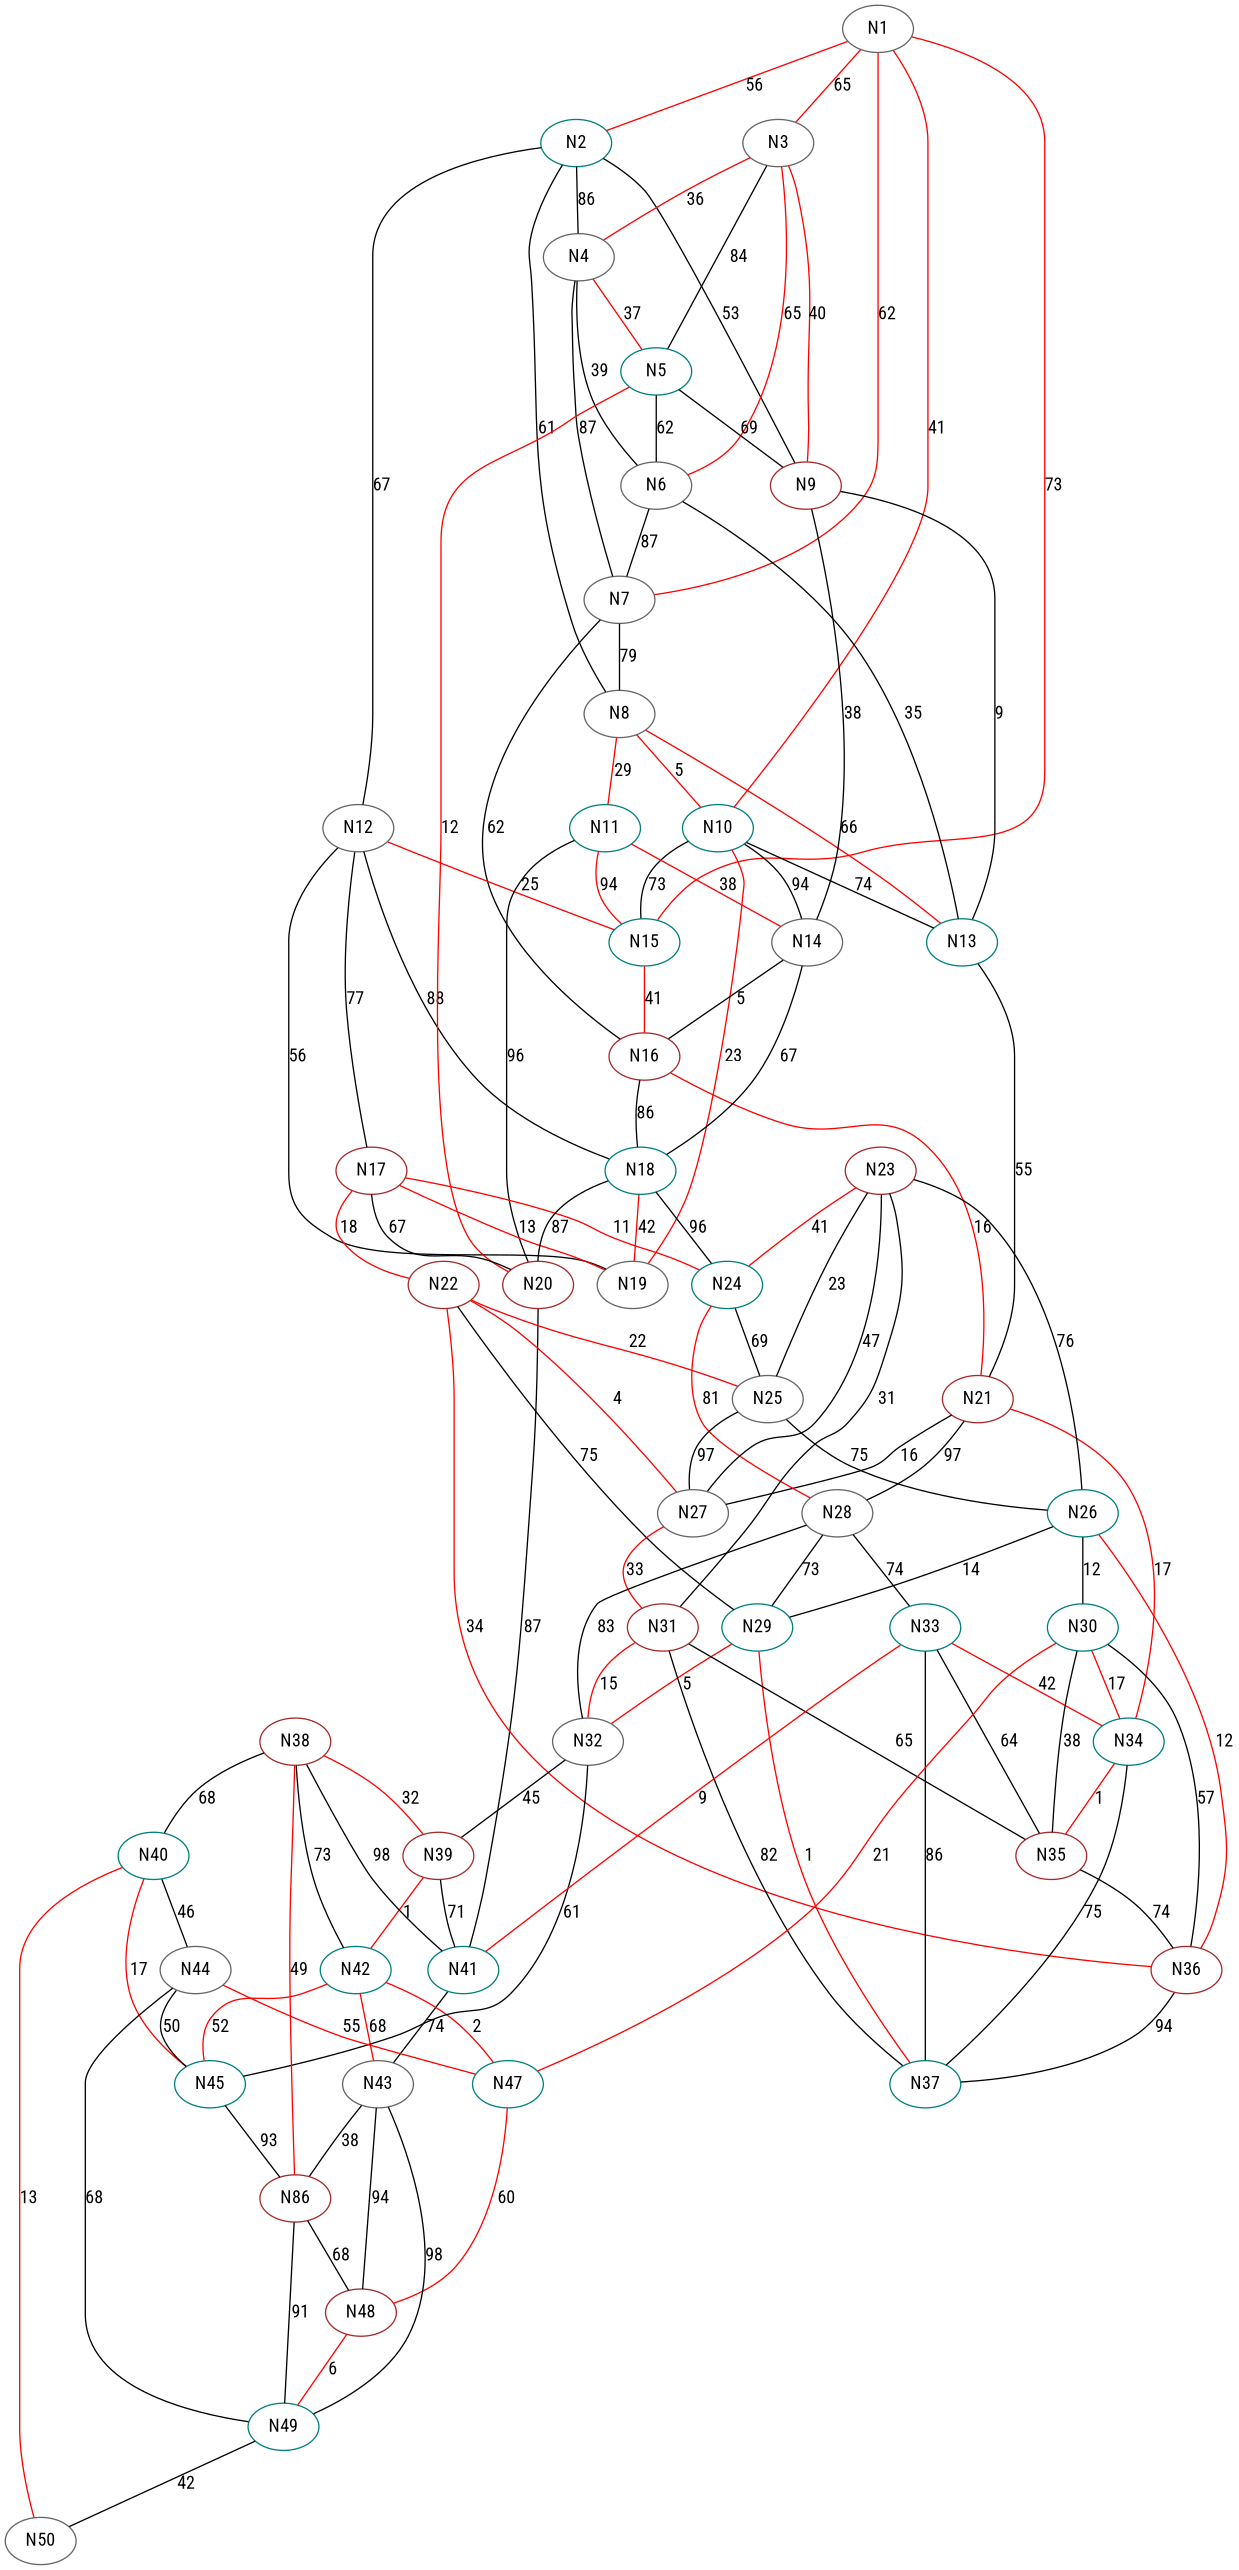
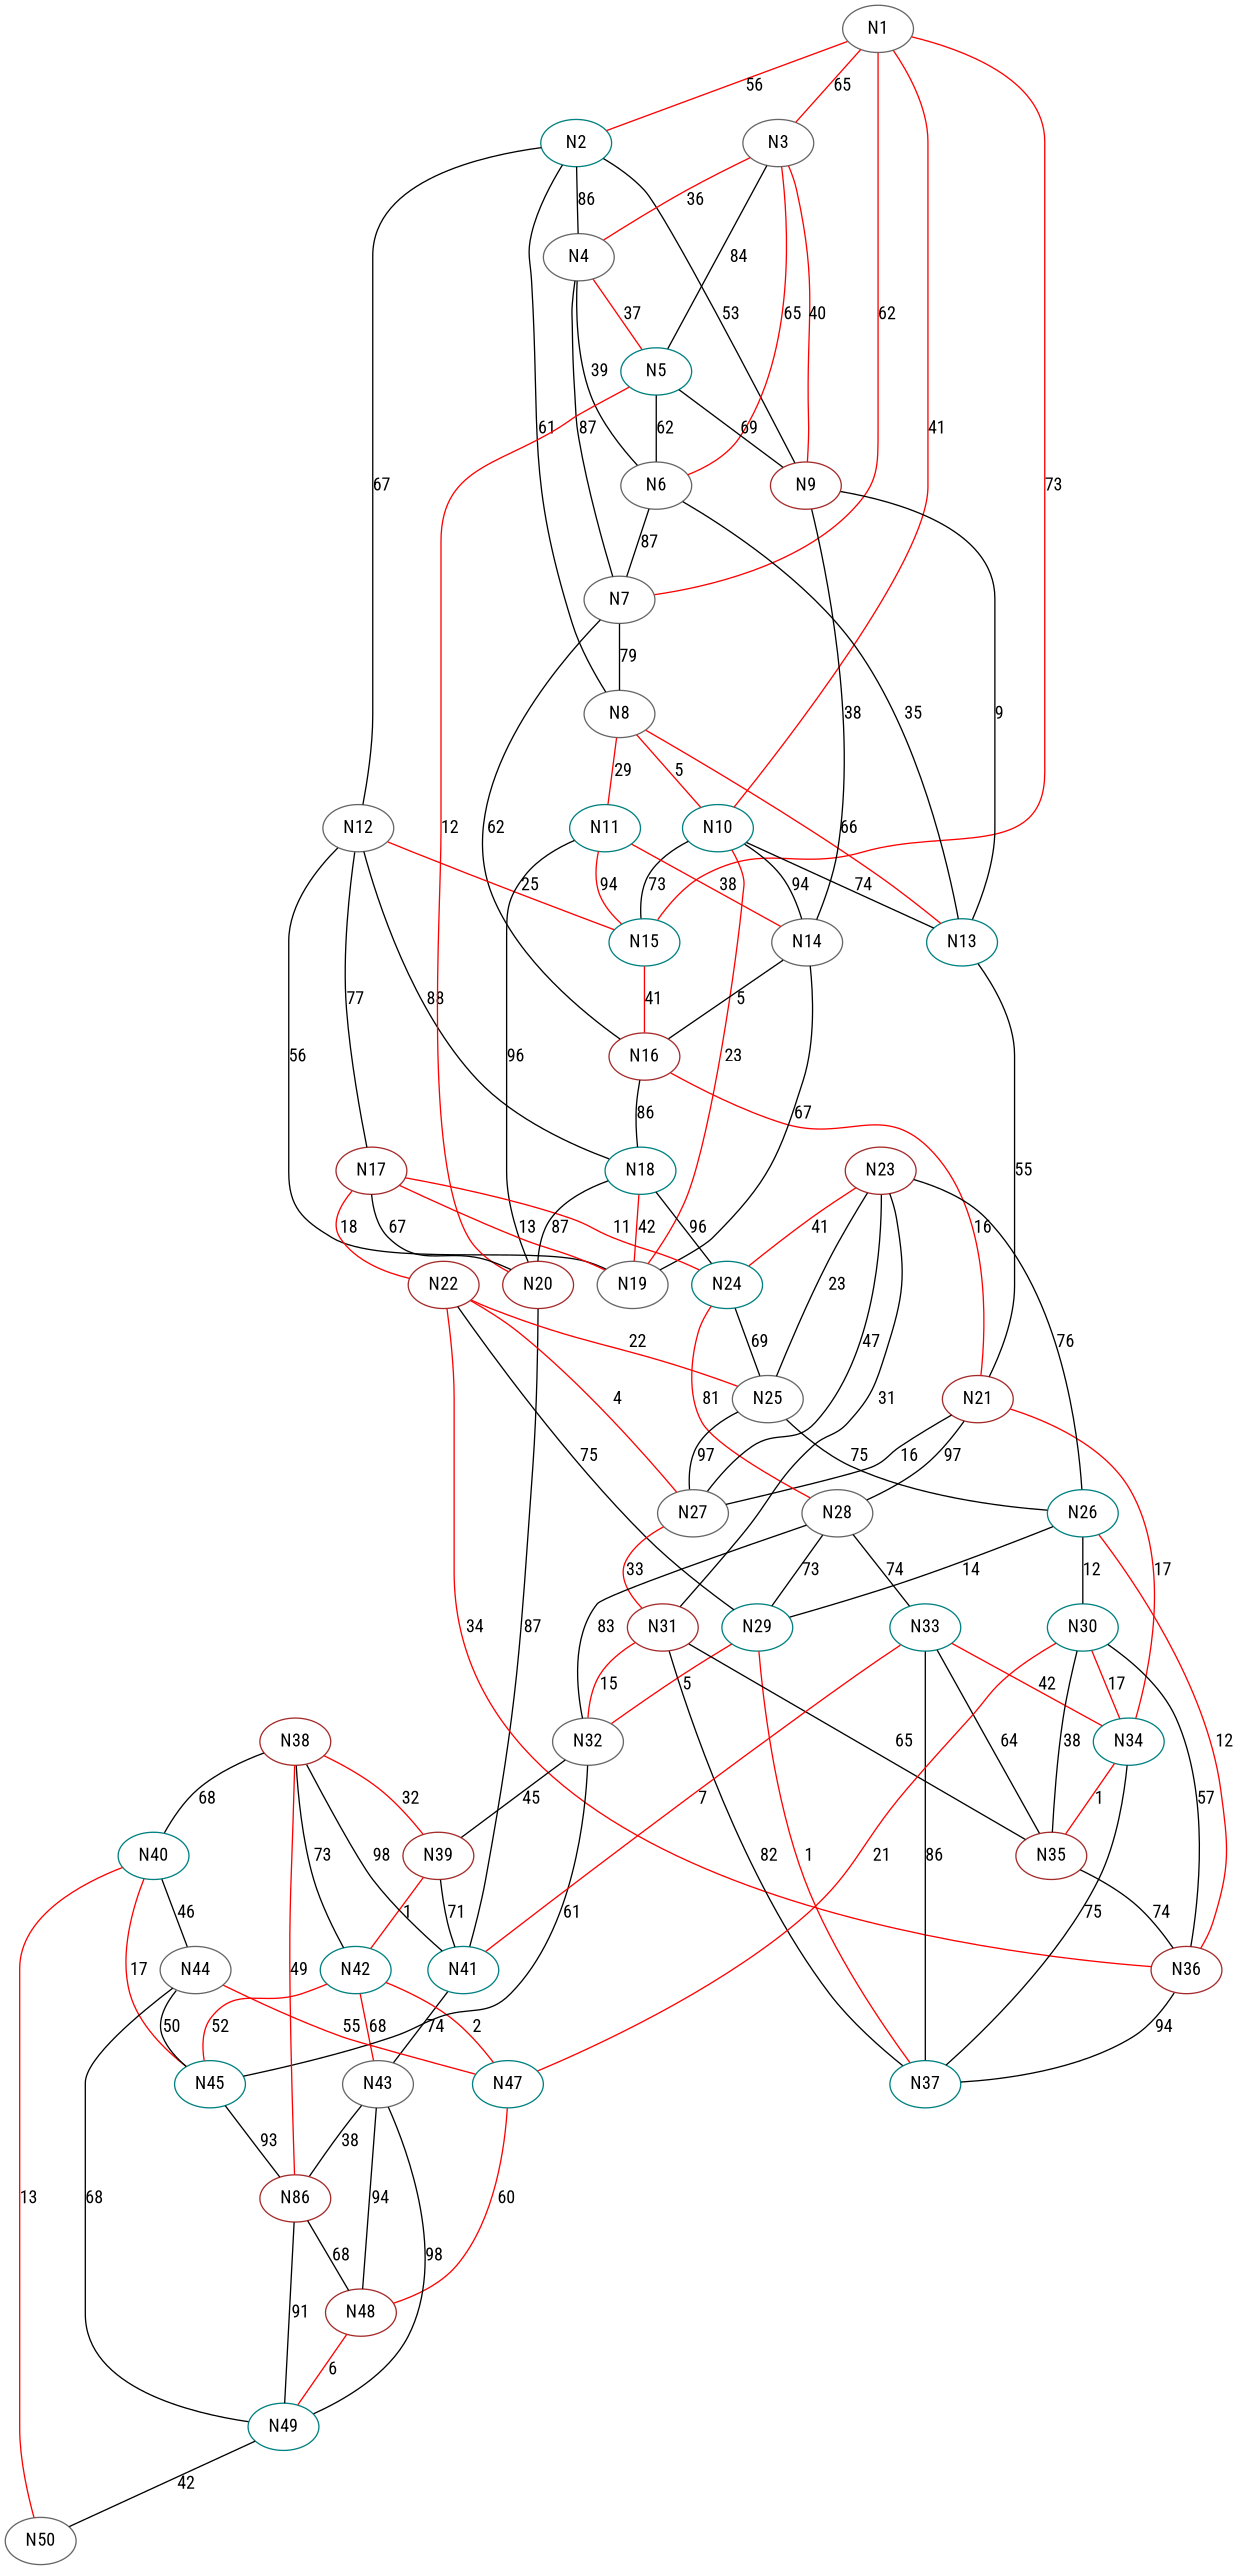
  graph {
    fontname="Roboto Condensed"
    node [color=teal fontname="Roboto Condensed"]
    edge [color=black fontname="Roboto Condensed"]
    n1 [color=gray40 label=N1]
    n2 [label=N2]
    n3 [color=gray40 label=N3]
    n4 [color=gray40 label=N7]
    n5 [label=N10]
    n6 [label=N15]
    n7 [color=gray40 label=N4]
    n8 [color=gray40 label=N8]
    n9 [color=brown label=N9]
    n10 [color=gray40 label=N12]
    n11 [label=N5]
    n12 [color=gray40 label=N6]
    n13 [color=brown label=N16]
    n14 [label=N13]
    n15 [color=gray40 label=N14]
    n16 [color=gray40 label=N19]
    n17 [label=N11]
    n18 [color=brown label=N17]
    n19 [label=N18]
    n20 [color=brown label=N20]
    n21 [label=N41]
    n22 [color=brown label=N21]
    n23 [color=brown label=N22]
    n24 [label=N24]
    n25 [color=gray40 label=N27]
    n26 [color=gray40 label=N28]
    n27 [label=N34]
    n28 [color=gray40 label=N25]
    n29 [label=N29]
    n30 [color=brown label=N36]
    n31 [color=brown label=N39]
    n32 [label=N42]
    n33 [color=brown label=N31]
    n34 [color=gray40 label=N32]
    n35 [label=N33]
    n36 [label=N37]
    n37 [color=brown label=N35]
    n38 [label=N26]
    n39 [color=brown label=N23]
    n40 [label=N30]
    n41 [label=N47]
    n42 [label=N45]
    n43 [color=brown label=N48]
    n44 [color=brown label=N86]
    n45 [color=gray40 label=N43]
    n46 [color=brown label=N38]
    n47 [label=N40]
    n48 [color=gray40 label=N44]
    n49 [color=gray40 label=N50]
    n50 [label=N49]
    n1 -- n2 [color=red label=56]
    n1 -- n3 [color=red label=65]
    n1 -- n4 [color=red label=62]
    n1 -- n5 [color=red label=41]
    n1 -- n6 [color=red label=73]
    n2 -- n7 [label=86]
    n2 -- n8 [label=61]
    n2 -- n9 [label=53]
    n2 -- n10 [label=67]
    n3 -- n7 [color=red label=36]
    n3 -- n9 [color=red label=40]
    n3 -- n11 [label=84]
    n3 -- n12 [color=red label=65]
    n4 -- n8 [label=79]
    n4 -- n13 [label=62]
    n5 -- n6 [label=73]
    n5 -- n14 [label=74]
    n5 -- n15 [label=94]
    n5 -- n16 [color=red label=23]
    n6 -- n13 [color=red label=41]
    n7 -- n4 [label=87]
    n7 -- n11 [color=red label=37]
    n7 -- n12 [label=39]
    n8 -- n5 [color=red label=5]
    n8 -- n14 [color=red label=66]
    n8 -- n17 [color=red label=29]
    n9 -- n14 [label=9]
    n9 -- n15 [label=38]
    n10 -- n6 [color=red label=25]
    n10 -- n16 [label=56]
    n10 -- n18 [label=77]
    n10 -- n19 [label=88]
    n11 -- n9 [label=69]
    n11 -- n12 [label=62]
    n11 -- n20 [color=red label=12]
    n12 -- n4 [label=87]
    n12 -- n14 [label=35]
    n13 -- n19 [label=86]
    n13 -- n22 [color=red label=16]
    n14 -- n22 [label=55]
    n15 -- n13 [label=5]
-   n15 -- n19 [label=67]
+   n15 -- n16 [label=67]
    n17 -- n6 [color=red label=94]
    n17 -- n15 [color=red label=38]
    n17 -- n20 [label=96]
    n18 -- n16 [color=red label=13]
    n18 -- n20 [label=67]
    n18 -- n23 [color=red label=18]
    n18 -- n24 [color=red label=11]
    n19 -- n16 [color=red label=42]
    n19 -- n20 [label=87]
    n19 -- n24 [label=96]
    n20 -- n21 [label=87]
    n21 -- n45 [label=74]
    n22 -- n25 [label=16]
    n22 -- n26 [label=97]
    n22 -- n27 [color=red label=17]
    n23 -- n25 [color=red label=4]
    n23 -- n28 [color=red label=22]
    n23 -- n29 [label=75]
    n23 -- n30 [color=red label=34]
    n24 -- n26 [color=red label=81]
    n24 -- n28 [label=69]
    n25 -- n33 [color=red label=33]
    n26 -- n29 [label=73]
    n26 -- n34 [label=83]
    n26 -- n35 [label=74]
    n27 -- n36 [label=75]
    n27 -- n37 [color=red label=1]
    n28 -- n25 [label=97]
    n28 -- n38 [label=75]
    n29 -- n34 [color=red label=5]
    n29 -- n36 [color=red label=1]
    n30 -- n36 [label=94]
    n31 -- n21 [label=71]
    n31 -- n32 [color=red label=1]
    n32 -- n41 [color=red label=2]
    n32 -- n42 [color=red label=52]
    n32 -- n45 [color=red label=68]
    n33 -- n34 [color=red label=15]
    n33 -- n36 [label=82]
    n33 -- n37 [label=65]
    n34 -- n31 [label=45]
    n34 -- n42 [label=61]
-   n35 -- n21 [color=red label=9]
+   n35 -- n21 [color=red label=7]
    n35 -- n27 [color=red label=42]
    n35 -- n36 [label=86]
    n35 -- n37 [label=64]
    n37 -- n30 [label=74]
    n38 -- n29 [label=14]
    n38 -- n30 [color=red label=12]
    n38 -- n40 [label=12]
    n39 -- n24 [color=red label=41]
    n39 -- n25 [label=47]
    n39 -- n28 [label=23]
    n39 -- n33 [label=31]
    n39 -- n38 [label=76]
    n40 -- n27 [color=red label=17]
    n40 -- n30 [label=57]
    n40 -- n37 [label=38]
    n40 -- n41 [color=red label=21]
    n41 -- n43 [color=red label=60]
    n42 -- n44 [label=93]
    n43 -- n50 [color=red label=6]
    n44 -- n43 [label=68]
    n44 -- n50 [label=91]
    n45 -- n43 [label=94]
    n45 -- n44 [label=38]
    n45 -- n50 [label=98]
    n46 -- n21 [label=98]
    n46 -- n31 [color=red label=32]
    n46 -- n32 [label=73]
    n46 -- n44 [color=red label=49]
    n46 -- n47 [label=68]
    n47 -- n42 [color=red label=17]
    n47 -- n48 [label=46]
    n47 -- n49 [color=red label=13]
    n48 -- n41 [color=red label=55]
    n48 -- n42 [label=50]
    n48 -- n50 [label=68]
    n50 -- n49 [label=42]
  }
